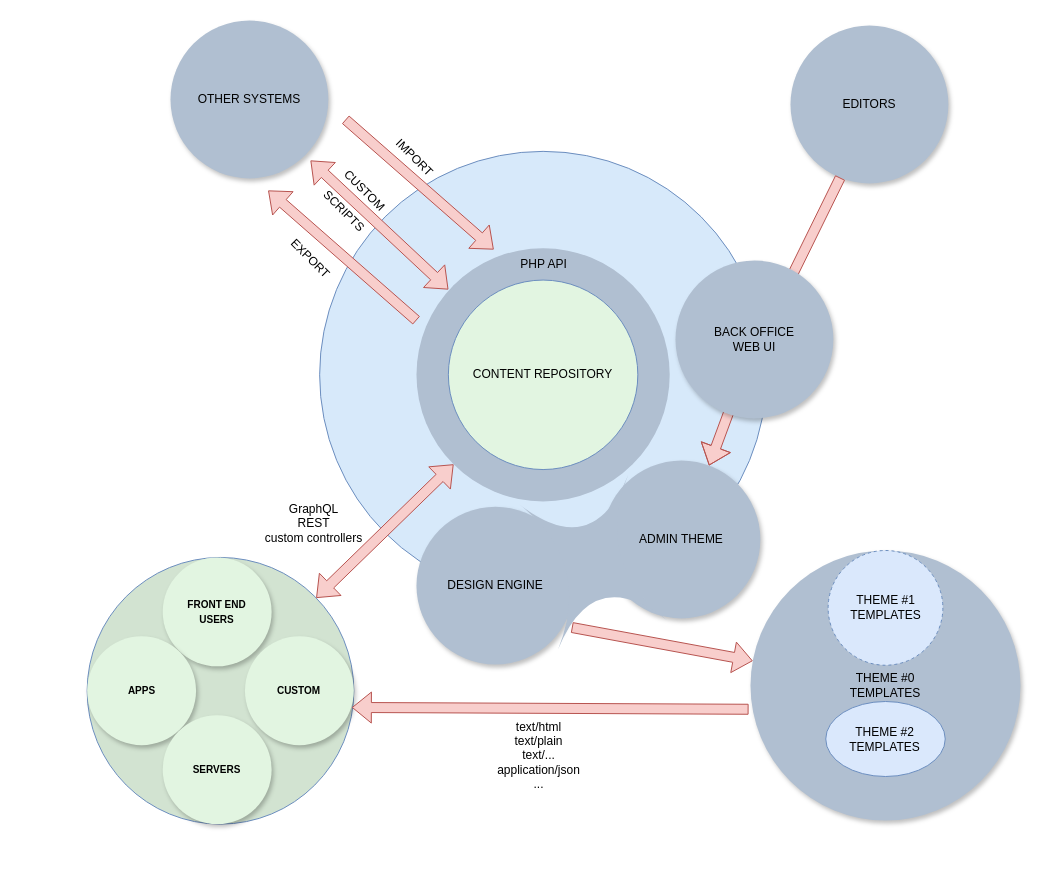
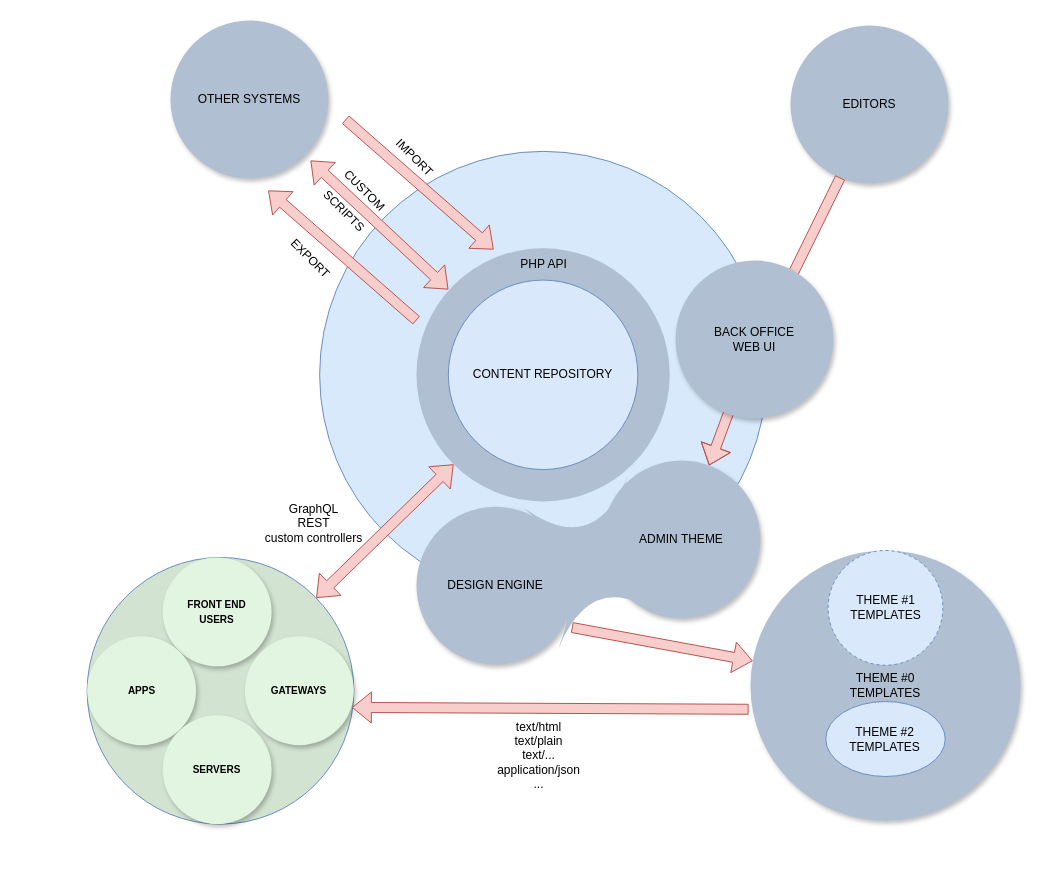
  <mxCell id="0" />
  <mxCell id="1" parent="0" />
  <mxCell id="2" value="IBEXA DXP" style="ellipse;whiteSpace=wrap;html=1;aspect=fixed;strokeColor=#6c8ebf;fillColor=#d7e9fA;" parent="1" vertex="1"><mxGeometry x="319.14" y="150.86" width="446.91" height="446.91" as="geometry" /></mxCell>
  <mxCell id="3" value="" style="group" parent="1" vertex="1" connectable="0"><mxGeometry x="20" y="480" width="551.22" height="390" as="geometry" /></mxCell>
  <mxCell id="4" value="" style="ellipse;whiteSpace=wrap;html=1;aspect=fixed;strokeColor=#6c8ebf;fillColor=#D2E3D1;" parent="3" vertex="1"><mxGeometry x="66.667" y="76.961" width="266.667" height="266.667" as="geometry" /></mxCell>
  <mxCell id="5" value="&lt;b&gt;&lt;font style=&quot;font-size: 10px&quot;&gt;FRONT END &lt;br&gt;USERS&lt;/font&gt;&lt;/b&gt;" style="ellipse;whiteSpace=wrap;html=1;aspect=fixed;shadow=1;strokeColor=none;fillColor=#E2F5E1;" parent="3" vertex="1"><mxGeometry x="142.24" y="76.96" width="108.88" height="108.88" as="geometry" /></mxCell>
- <mxCell id="6" value="&lt;b&gt;&lt;font style=&quot;font-size: 10px&quot;&gt;CUSTOM&lt;/font&gt;&lt;/b&gt;" style="ellipse;whiteSpace=wrap;html=1;aspect=fixed;shadow=1;strokeColor=none;fillColor=#E2F5E1;" parent="3" vertex="1"><mxGeometry x="224.45" y="155.858" width="108.88" height="108.88" as="geometry" /></mxCell>
+ <mxCell id="6" value="&lt;b&gt;&lt;font style=&quot;font-size: 10px&quot;&gt;GATEWAYS&lt;/font&gt;&lt;/b&gt;" style="ellipse;whiteSpace=wrap;html=1;aspect=fixed;shadow=1;strokeColor=none;fillColor=#E2F5E1;" parent="3" vertex="1"><mxGeometry x="224.45" y="155.858" width="108.88" height="108.88" as="geometry" /></mxCell>
  <mxCell id="7" value="&lt;b&gt;&lt;font style=&quot;font-size: 10px&quot;&gt;APPS&lt;/font&gt;&lt;/b&gt;" style="ellipse;whiteSpace=wrap;html=1;aspect=fixed;shadow=1;strokeColor=none;fillColor=#E2F5E1;" parent="3" vertex="1"><mxGeometry x="66.67" y="155.858" width="108.88" height="108.88" as="geometry" /></mxCell>
  <mxCell id="8" value="&lt;b&gt;&lt;font style=&quot;font-size: 10px&quot;&gt;SERVERS&lt;/font&gt;&lt;/b&gt;" style="ellipse;whiteSpace=wrap;html=1;aspect=fixed;shadow=1;strokeColor=none;fillColor=#E2F5E1;" parent="3" vertex="1"><mxGeometry x="142.24" y="234.744" width="108.88" height="108.88" as="geometry" /></mxCell>
  <mxCell id="9" value="GraphQL&lt;br&gt;REST&lt;br&gt;custom controllers" style="text;html=1;resizable=0;autosize=1;align=center;verticalAlign=middle;points=[];fillColor=none;strokeColor=none;rounded=0;" vertex="1" parent="3"><mxGeometry x="237.62" y="18" width="110" height="50" as="geometry" /></mxCell>
  <mxCell id="10" value="PHP API" style="ellipse;whiteSpace=wrap;html=1;aspect=fixed;fillColor=#B0BFD1;strokeColor=none;" vertex="1" parent="1"><mxGeometry x="415.98" y="247.7" width="253.23" height="253.23" as="geometry" /></mxCell>
  <mxCell id="11" value="" style="group" vertex="1" connectable="0" parent="1"><mxGeometry x="415.977" y="460" width="343.893" height="204.103" as="geometry" /></mxCell>
  <mxCell id="12" value="DESIGN ENGINE" style="ellipse;whiteSpace=wrap;html=1;aspect=fixed;fillColor=#B0BFD1;strokeColor=none;shadow=1;" parent="11" vertex="1"><mxGeometry y="46.208" width="157.895" height="157.895" as="geometry" /></mxCell>
  <mxCell id="13" value="ADMIN THEME" style="ellipse;whiteSpace=wrap;html=1;aspect=fixed;fillColor=#B0BFD1;strokeColor=none;shadow=1;" parent="11" vertex="1"><mxGeometry x="186.003" width="157.89" height="157.89" as="geometry" /></mxCell>
  <mxCell id="14" value="" style="shape=switch;whiteSpace=wrap;html=1;aspect=fixed;fillColor=#B0BFD1;rotation=-15;strokeColor=none;" parent="11" vertex="1"><mxGeometry x="120.003" y="26.21" width="113.25" height="151" as="geometry" /></mxCell>
  <mxCell id="15" value="EDITORS" style="ellipse;whiteSpace=wrap;html=1;aspect=fixed;fillColor=#B0BFD1;strokeColor=none;shadow=1;" vertex="1" parent="1"><mxGeometry x="790" y="25" width="157.89" height="157.89" as="geometry" /></mxCell>
- <mxCell id="16" value="CONTENT REPOSITORY" style="ellipse;whiteSpace=wrap;html=1;aspect=fixed;fillColor=#e2f5e1;strokeColor=#6c8ebf;" parent="1" vertex="1"><mxGeometry x="447.858" y="279.574" width="189.474" height="189.474" as="geometry" /></mxCell>
+ <mxCell id="16" value="CONTENT REPOSITORY" style="ellipse;whiteSpace=wrap;html=1;aspect=fixed;fillColor=#dae8fc;strokeColor=#6c8ebf;" parent="1" vertex="1"><mxGeometry x="447.858" y="279.574" width="189.474" height="189.474" as="geometry" /></mxCell>
  <mxCell id="17" value="PHP API" style="text;html=1;resizable=0;autosize=1;align=center;verticalAlign=middle;points=[];fillColor=none;strokeColor=none;rounded=0;" vertex="1" parent="1"><mxGeometry x="512.6" y="254" width="60" height="20" as="geometry" /></mxCell>
  <mxCell id="18" value="OTHER SYSTEMS" style="ellipse;whiteSpace=wrap;html=1;aspect=fixed;fillColor=#B0BFD1;strokeColor=none;shadow=1;" vertex="1" parent="1"><mxGeometry x="170" y="20" width="157.89" height="157.89" as="geometry" /></mxCell>
  <mxCell id="19" value="" style="shape=flexArrow;endArrow=none;startArrow=classic;html=1;entryX=0.315;entryY=0.963;entryDx=0;entryDy=0;entryPerimeter=0;endFill=0;fillColor=#f8cecc;strokeColor=#b85450;" edge="1" parent="1" source="13" target="15"><mxGeometry width="100" height="100" relative="1" as="geometry"><mxPoint x="490" y="830" as="sourcePoint" /><mxPoint x="590" y="730" as="targetPoint" /><Array as="points"><mxPoint x="740" y="380" /></Array></mxGeometry></mxCell>
  <mxCell id="20" value="BACK OFFICE&lt;br&gt;WEB UI" style="ellipse;whiteSpace=wrap;html=1;aspect=fixed;fillColor=#B0BFD1;strokeColor=none;shadow=1;" vertex="1" parent="1"><mxGeometry x="675" y="260" width="157.89" height="157.89" as="geometry" /></mxCell>
  <mxCell id="21" value="" style="shape=flexArrow;endArrow=classic;startArrow=block;html=1;startFill=0;fillColor=#f8cecc;strokeColor=#b85450;exitX=0;exitY=1;exitDx=0;exitDy=0;" edge="1" parent="1" source="10" target="4"><mxGeometry width="100" height="100" relative="1" as="geometry"><mxPoint x="440" y="460" as="sourcePoint" /><mxPoint x="250" y="630" as="targetPoint" /></mxGeometry></mxCell>
  <mxCell id="22" value="" style="shape=flexArrow;endArrow=block;startArrow=none;html=1;startFill=0;fillColor=#f8cecc;strokeColor=#b85450;endFill=0;exitX=0.169;exitY=0.881;exitDx=0;exitDy=0;exitPerimeter=0;" edge="1" parent="1" source="14" target="25"><mxGeometry width="100" height="100" relative="1" as="geometry"><mxPoint x="580" y="630" as="sourcePoint" /><mxPoint x="280" y="680" as="targetPoint" /></mxGeometry></mxCell>
  <mxCell id="23" value="" style="shape=flexArrow;endArrow=block;startArrow=none;html=1;startFill=0;fillColor=#f8cecc;strokeColor=#b85450;endFill=0;exitX=-0.007;exitY=0.588;exitDx=0;exitDy=0;exitPerimeter=0;entryX=0.982;entryY=0.653;entryDx=0;entryDy=0;entryPerimeter=0;" edge="1" parent="1" source="25" target="6"><mxGeometry width="100" height="100" relative="1" as="geometry"><mxPoint x="736" y="690" as="sourcePoint" /><mxPoint x="360" y="700" as="targetPoint" /></mxGeometry></mxCell>
  <mxCell id="24" value="" style="group" vertex="1" connectable="0" parent="1"><mxGeometry x="750" y="550" width="270" height="270.48" as="geometry" /></mxCell>
  <mxCell id="25" value="THEME #0&lt;br&gt;TEMPLATES" style="ellipse;whiteSpace=wrap;html=1;aspect=fixed;fillColor=#B0BFD1;strokeColor=none;shadow=1;" vertex="1" parent="24"><mxGeometry width="270" height="270" as="geometry" /></mxCell>
  <mxCell id="26" value="THEME #1 TEMPLATES" style="ellipse;whiteSpace=wrap;html=1;aspect=fixed;fillColor=#dae8fc;strokeColor=#6c8ebf;dashed=1;" vertex="1" parent="24"><mxGeometry x="77.63" y="1.137e-13" width="114.74" height="114.74" as="geometry" /></mxCell>
  <mxCell id="27" value="THEME #2 TEMPLATES" style="ellipse;whiteSpace=wrap;html=1;aspect=fixed;fillColor=#dae8fc;strokeColor=#6c8ebf;" vertex="1" parent="24"><mxGeometry x="75.26" y="151.0" width="119.48" height="75" as="geometry" /></mxCell>
  <mxCell id="28" value="text/html&lt;br&gt;text/plain&lt;br&gt;text/...&lt;br&gt;application/json&lt;br&gt;..." style="text;html=1;resizable=0;autosize=1;align=center;verticalAlign=middle;points=[];fillColor=none;strokeColor=none;rounded=0;" vertex="1" parent="1"><mxGeometry x="487.6" y="715" width="100" height="80" as="geometry" /></mxCell>
  <mxCell id="29" value="EXPORT" style="text;html=1;resizable=0;autosize=1;align=center;verticalAlign=middle;points=[];fillColor=none;strokeColor=none;rounded=0;rotation=45;" vertex="1" parent="1"><mxGeometry x="280" y="247.7" width="60" height="20" as="geometry" /></mxCell>
  <mxCell id="30" value="" style="shape=flexArrow;endArrow=none;startArrow=block;html=1;startFill=0;entryX=1;entryY=1;entryDx=0;entryDy=0;fillColor=#f8cecc;strokeColor=#b85450;exitX=0;exitY=0;exitDx=0;exitDy=0;endFill=0;" edge="1" parent="1"><mxGeometry width="100" height="100" relative="1" as="geometry"><mxPoint x="493.205" y="249.005" as="sourcePoint" /><mxPoint x="344.908" y="118.988" as="targetPoint" /></mxGeometry></mxCell>
  <mxCell id="31" value="IMPORT" style="text;html=1;resizable=0;autosize=1;align=center;verticalAlign=middle;points=[];fillColor=none;strokeColor=none;rounded=0;rotation=45;" vertex="1" parent="1"><mxGeometry x="383.86" y="147" width="60" height="20" as="geometry" /></mxCell>
  <mxCell id="32" value="" style="shape=flexArrow;endArrow=classic;startArrow=none;html=1;startFill=0;entryX=1;entryY=1;entryDx=0;entryDy=0;fillColor=#f8cecc;strokeColor=#b85450;exitX=0;exitY=0;exitDx=0;exitDy=0;" edge="1" parent="1"><mxGeometry width="100" height="100" relative="1" as="geometry"><mxPoint x="415.975" y="320.015" as="sourcePoint" /><mxPoint x="267.678" y="189.998" as="targetPoint" /></mxGeometry></mxCell>
  <mxCell id="33" value="" style="shape=flexArrow;endArrow=block;startArrow=block;html=1;startFill=0;fillColor=#f8cecc;strokeColor=#b85450;exitX=0;exitY=0;exitDx=0;exitDy=0;endFill=0;" edge="1" parent="1"><mxGeometry width="100" height="100" relative="1" as="geometry"><mxPoint x="447.855" y="289.015" as="sourcePoint" /><mxPoint x="310" y="160" as="targetPoint" /></mxGeometry></mxCell>
  <mxCell id="34" value="CUSTOM&lt;br&gt;&lt;br&gt;SCRIPTS" style="text;html=1;resizable=0;autosize=1;align=center;verticalAlign=middle;points=[];fillColor=none;strokeColor=none;rounded=0;rotation=45;" vertex="1" parent="1"><mxGeometry x="319.14" y="175" width="70" height="50" as="geometry" /></mxCell>
